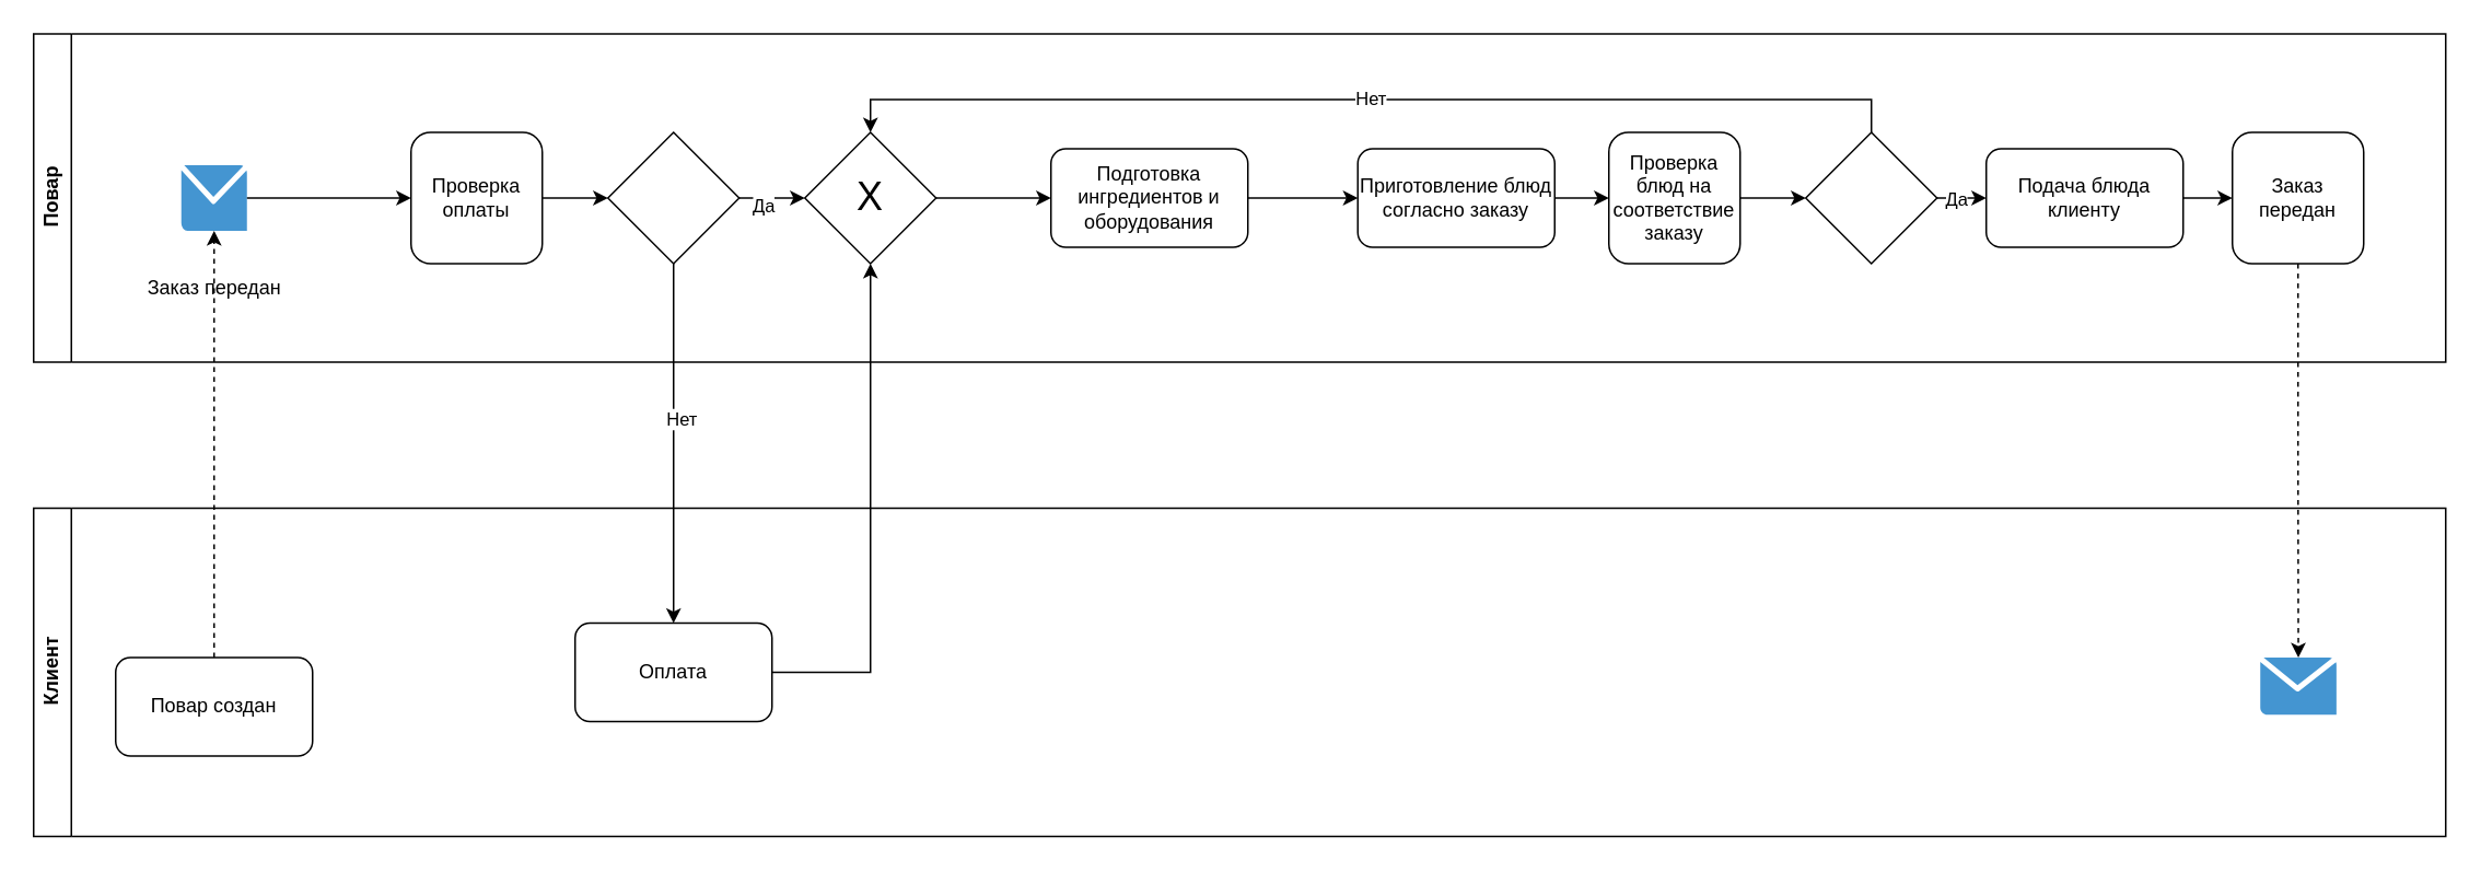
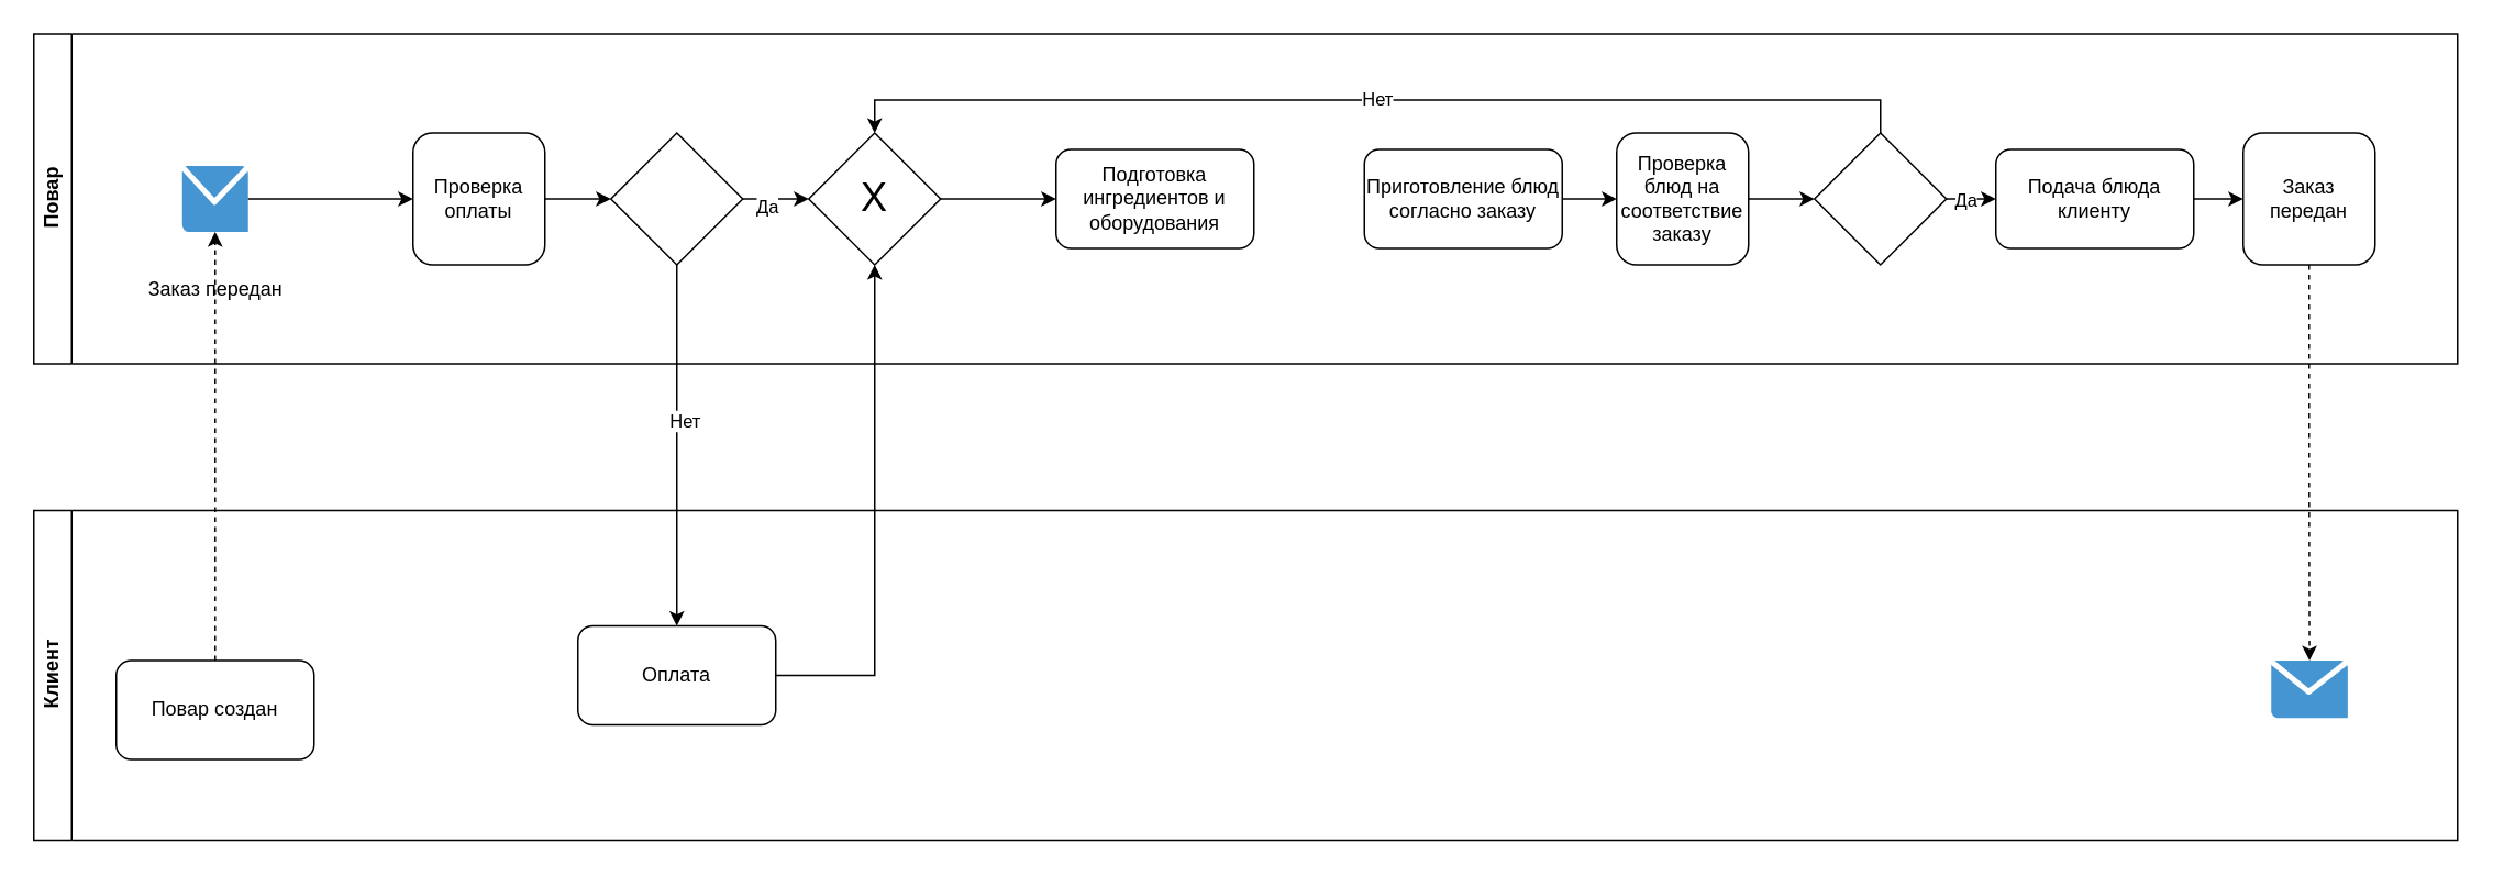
  <mxCell id="0" />
  <mxCell id="1" parent="0" />
  <mxCell id="2" value="Повар" style="swimlane;horizontal=0;whiteSpace=wrap;html=1;" parent="1" vertex="1"><mxGeometry x="20" y="20" width="1470" height="200" as="geometry" /></mxCell>
- <mxCell id="3" style="edgeStyle=orthogonalEdgeStyle;rounded=0;orthogonalLoop=1;jettySize=auto;html=1;exitX=1;exitY=0.5;exitDx=0;exitDy=0;entryX=0;entryY=0.5;entryDx=0;entryDy=0;" parent="2" source="4" target="10" edge="1"><mxGeometry relative="1" as="geometry" /></mxCell>
  <mxCell id="4" value="Подготовка ингредиентов и оборудования" style="rounded=1;whiteSpace=wrap;html=1;" parent="2" vertex="1"><mxGeometry x="620" y="70" width="120" height="60" as="geometry" /></mxCell>
  <mxCell id="5" style="edgeStyle=orthogonalEdgeStyle;rounded=0;orthogonalLoop=1;jettySize=auto;html=1;exitX=1;exitY=0.5;exitDx=0;exitDy=0;entryX=0;entryY=0.5;entryDx=0;entryDy=0;" edge="1" parent="2" source="6" target="25"><mxGeometry relative="1" as="geometry" /></mxCell>
  <mxCell id="6" value="Проверка оплаты" style="whiteSpace=wrap;html=1;rounded=1;" parent="2" vertex="1"><mxGeometry x="230" y="60" width="80" height="80" as="geometry" /></mxCell>
  <mxCell id="7" style="edgeStyle=orthogonalEdgeStyle;rounded=0;orthogonalLoop=1;jettySize=auto;html=1;exitX=1;exitY=0.5;exitDx=0;exitDy=0;entryX=0;entryY=0.5;entryDx=0;entryDy=0;" parent="2" source="8" target="4" edge="1"><mxGeometry relative="1" as="geometry" /></mxCell>
  <mxCell id="8" value="&lt;font style=&quot;font-size: 24px;&quot;&gt;X&lt;/font&gt;" style="rhombus;whiteSpace=wrap;html=1;" parent="2" vertex="1"><mxGeometry x="470" y="60" width="80" height="80" as="geometry" /></mxCell>
  <mxCell id="9" style="edgeStyle=orthogonalEdgeStyle;rounded=0;orthogonalLoop=1;jettySize=auto;html=1;exitX=1;exitY=0.5;exitDx=0;exitDy=0;entryX=0;entryY=0.5;entryDx=0;entryDy=0;" parent="2" source="10" target="12" edge="1"><mxGeometry relative="1" as="geometry" /></mxCell>
  <mxCell id="10" value="Приготовление блюд согласно заказу" style="rounded=1;whiteSpace=wrap;html=1;" parent="2" vertex="1"><mxGeometry x="807" y="70" width="120" height="60" as="geometry" /></mxCell>
  <mxCell id="11" style="edgeStyle=orthogonalEdgeStyle;rounded=0;orthogonalLoop=1;jettySize=auto;html=1;exitX=1;exitY=0.5;exitDx=0;exitDy=0;entryX=0;entryY=0.5;entryDx=0;entryDy=0;" edge="1" parent="2" source="12" target="22"><mxGeometry relative="1" as="geometry" /></mxCell>
  <mxCell id="12" value="Проверка блюд на соответствие заказу" style="whiteSpace=wrap;html=1;rounded=1;" parent="2" vertex="1"><mxGeometry x="960" y="60" width="80" height="80" as="geometry" /></mxCell>
  <mxCell id="13" style="edgeStyle=orthogonalEdgeStyle;rounded=0;orthogonalLoop=1;jettySize=auto;html=1;exitX=1;exitY=0.5;exitDx=0;exitDy=0;entryX=0;entryY=0.5;entryDx=0;entryDy=0;" edge="1" parent="2" source="14" target="17"><mxGeometry relative="1" as="geometry" /></mxCell>
  <mxCell id="14" value="Подача блюда клиенту" style="rounded=1;whiteSpace=wrap;html=1;" parent="2" vertex="1"><mxGeometry x="1190" y="70" width="120" height="60" as="geometry" /></mxCell>
  <mxCell id="15" value="" style="whiteSpace=wrap;html=1;aspect=fixed;shadow=0;dashed=0;strokeColor=none;fillColor=#4495D1;labelPosition=center;verticalLabelPosition=bottom;verticalAlign=top;outlineConnect=0;shape=mxgraph.veeam.2d.letter;" parent="2" vertex="1"><mxGeometry x="90" y="80" width="40" height="40" as="geometry" /></mxCell>
  <mxCell id="16" value="Заказ передан" style="text;html=1;align=center;verticalAlign=middle;resizable=0;points=[];autosize=1;strokeColor=none;fillColor=none;" vertex="1" parent="2"><mxGeometry x="60" y="140" width="100" height="30" as="geometry" /></mxCell>
  <mxCell id="17" value="Заказ передан" style="whiteSpace=wrap;html=1;aspect=fixed;rounded=1;" parent="2" vertex="1"><mxGeometry x="1340" y="60" width="80" height="80" as="geometry" /></mxCell>
  <mxCell id="18" value="" style="endArrow=classic;html=1;rounded=0;entryX=0;entryY=0.5;entryDx=0;entryDy=0;" edge="1" parent="2" source="15" target="6"><mxGeometry width="50" height="50" relative="1" as="geometry"><mxPoint x="200" y="120" as="sourcePoint" /><mxPoint x="250" y="70" as="targetPoint" /></mxGeometry></mxCell>
  <mxCell id="19" style="edgeStyle=orthogonalEdgeStyle;rounded=0;orthogonalLoop=1;jettySize=auto;html=1;exitX=1;exitY=0.5;exitDx=0;exitDy=0;entryX=0;entryY=0.5;entryDx=0;entryDy=0;" edge="1" parent="2" source="22" target="14"><mxGeometry relative="1" as="geometry" /></mxCell>
  <mxCell id="20" value="Да" style="edgeLabel;html=1;align=center;verticalAlign=middle;resizable=0;points=[];" vertex="1" connectable="0" parent="19"><mxGeometry x="-0.248" relative="1" as="geometry"><mxPoint as="offset" /></mxGeometry></mxCell>
  <mxCell id="21" value="Нет" style="edgeStyle=orthogonalEdgeStyle;rounded=0;orthogonalLoop=1;jettySize=auto;html=1;exitX=0.5;exitY=0;exitDx=0;exitDy=0;entryX=0.5;entryY=0;entryDx=0;entryDy=0;" edge="1" parent="2" source="22" target="8"><mxGeometry relative="1" as="geometry" /></mxCell>
  <mxCell id="22" value="" style="rhombus;whiteSpace=wrap;html=1;" vertex="1" parent="2"><mxGeometry x="1080" y="60" width="80" height="80" as="geometry" /></mxCell>
  <mxCell id="23" style="edgeStyle=orthogonalEdgeStyle;rounded=0;orthogonalLoop=1;jettySize=auto;html=1;exitX=1;exitY=0.5;exitDx=0;exitDy=0;entryX=0;entryY=0.5;entryDx=0;entryDy=0;" edge="1" parent="2" source="25" target="8"><mxGeometry relative="1" as="geometry" /></mxCell>
  <mxCell id="24" value="Да" style="edgeLabel;html=1;align=center;verticalAlign=middle;resizable=0;points=[];" vertex="1" connectable="0" parent="23"><mxGeometry x="-0.293" y="-4" relative="1" as="geometry"><mxPoint as="offset" /></mxGeometry></mxCell>
  <mxCell id="25" value="" style="rhombus;whiteSpace=wrap;html=1;" vertex="1" parent="2"><mxGeometry x="350" y="60" width="80" height="80" as="geometry" /></mxCell>
  <mxCell id="26" style="edgeStyle=orthogonalEdgeStyle;rounded=0;orthogonalLoop=1;jettySize=auto;html=1;exitX=1;exitY=0.5;exitDx=0;exitDy=0;entryX=0.5;entryY=1;entryDx=0;entryDy=0;" parent="1" source="28" target="8" edge="1"><mxGeometry relative="1" as="geometry" /></mxCell>
  <mxCell id="27" value="Клиент" style="swimlane;horizontal=0;whiteSpace=wrap;html=1;" parent="1" vertex="1"><mxGeometry x="20" y="309" width="1470" height="200" as="geometry" /></mxCell>
  <mxCell id="28" value="Оплата" style="rounded=1;whiteSpace=wrap;html=1;" parent="27" vertex="1"><mxGeometry x="330" y="70" width="120" height="60" as="geometry" /></mxCell>
  <mxCell id="29" value="Повар создан" style="rounded=1;whiteSpace=wrap;html=1;" vertex="1" parent="27"><mxGeometry x="50" y="91" width="120" height="60" as="geometry" /></mxCell>
  <mxCell id="30" value="" style="shadow=0;dashed=0;html=1;strokeColor=none;fillColor=#4495D1;labelPosition=center;verticalLabelPosition=bottom;verticalAlign=top;align=center;outlineConnect=0;shape=mxgraph.veeam.2d.letter;" vertex="1" parent="27"><mxGeometry x="1357" y="91" width="46.4" height="34.8" as="geometry" /></mxCell>
  <mxCell id="31" style="edgeStyle=orthogonalEdgeStyle;rounded=0;orthogonalLoop=1;jettySize=auto;html=1;exitX=0.5;exitY=0;exitDx=0;exitDy=0;dashed=1;" edge="1" parent="1" source="29" target="15"><mxGeometry relative="1" as="geometry" /></mxCell>
  <mxCell id="32" style="edgeStyle=orthogonalEdgeStyle;rounded=0;orthogonalLoop=1;jettySize=auto;html=1;exitX=0.5;exitY=1;exitDx=0;exitDy=0;dashed=1;" edge="1" parent="1" source="17" target="30"><mxGeometry relative="1" as="geometry" /></mxCell>
  <mxCell id="33" style="edgeStyle=orthogonalEdgeStyle;rounded=0;orthogonalLoop=1;jettySize=auto;html=1;exitX=0.5;exitY=1;exitDx=0;exitDy=0;entryX=0.5;entryY=0;entryDx=0;entryDy=0;" edge="1" parent="1" source="25" target="28"><mxGeometry relative="1" as="geometry" /></mxCell>
  <mxCell id="34" value="Нет" style="edgeLabel;html=1;align=center;verticalAlign=middle;resizable=0;points=[];" vertex="1" connectable="0" parent="33"><mxGeometry x="-0.138" y="4" relative="1" as="geometry"><mxPoint as="offset" /></mxGeometry></mxCell>
